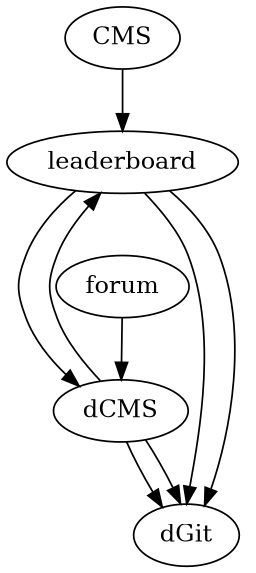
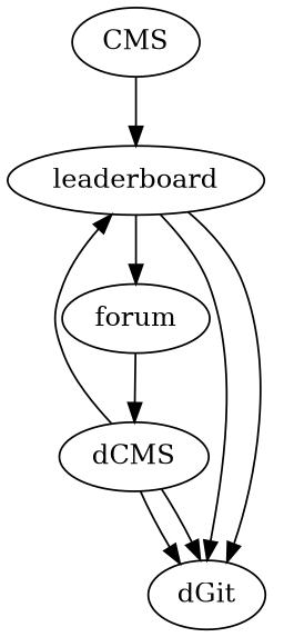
  digraph {
    CMS
    leaderboard
    dCMS
    dGit
    forum
    CMS -> leaderboard
-   leaderboard -> dCMS
+   leaderboard -> forum
    leaderboard -> dGit
    leaderboard -> dGit
    dCMS -> leaderboard
    dCMS -> dGit
    dCMS -> dGit
    forum -> dCMS
  }
